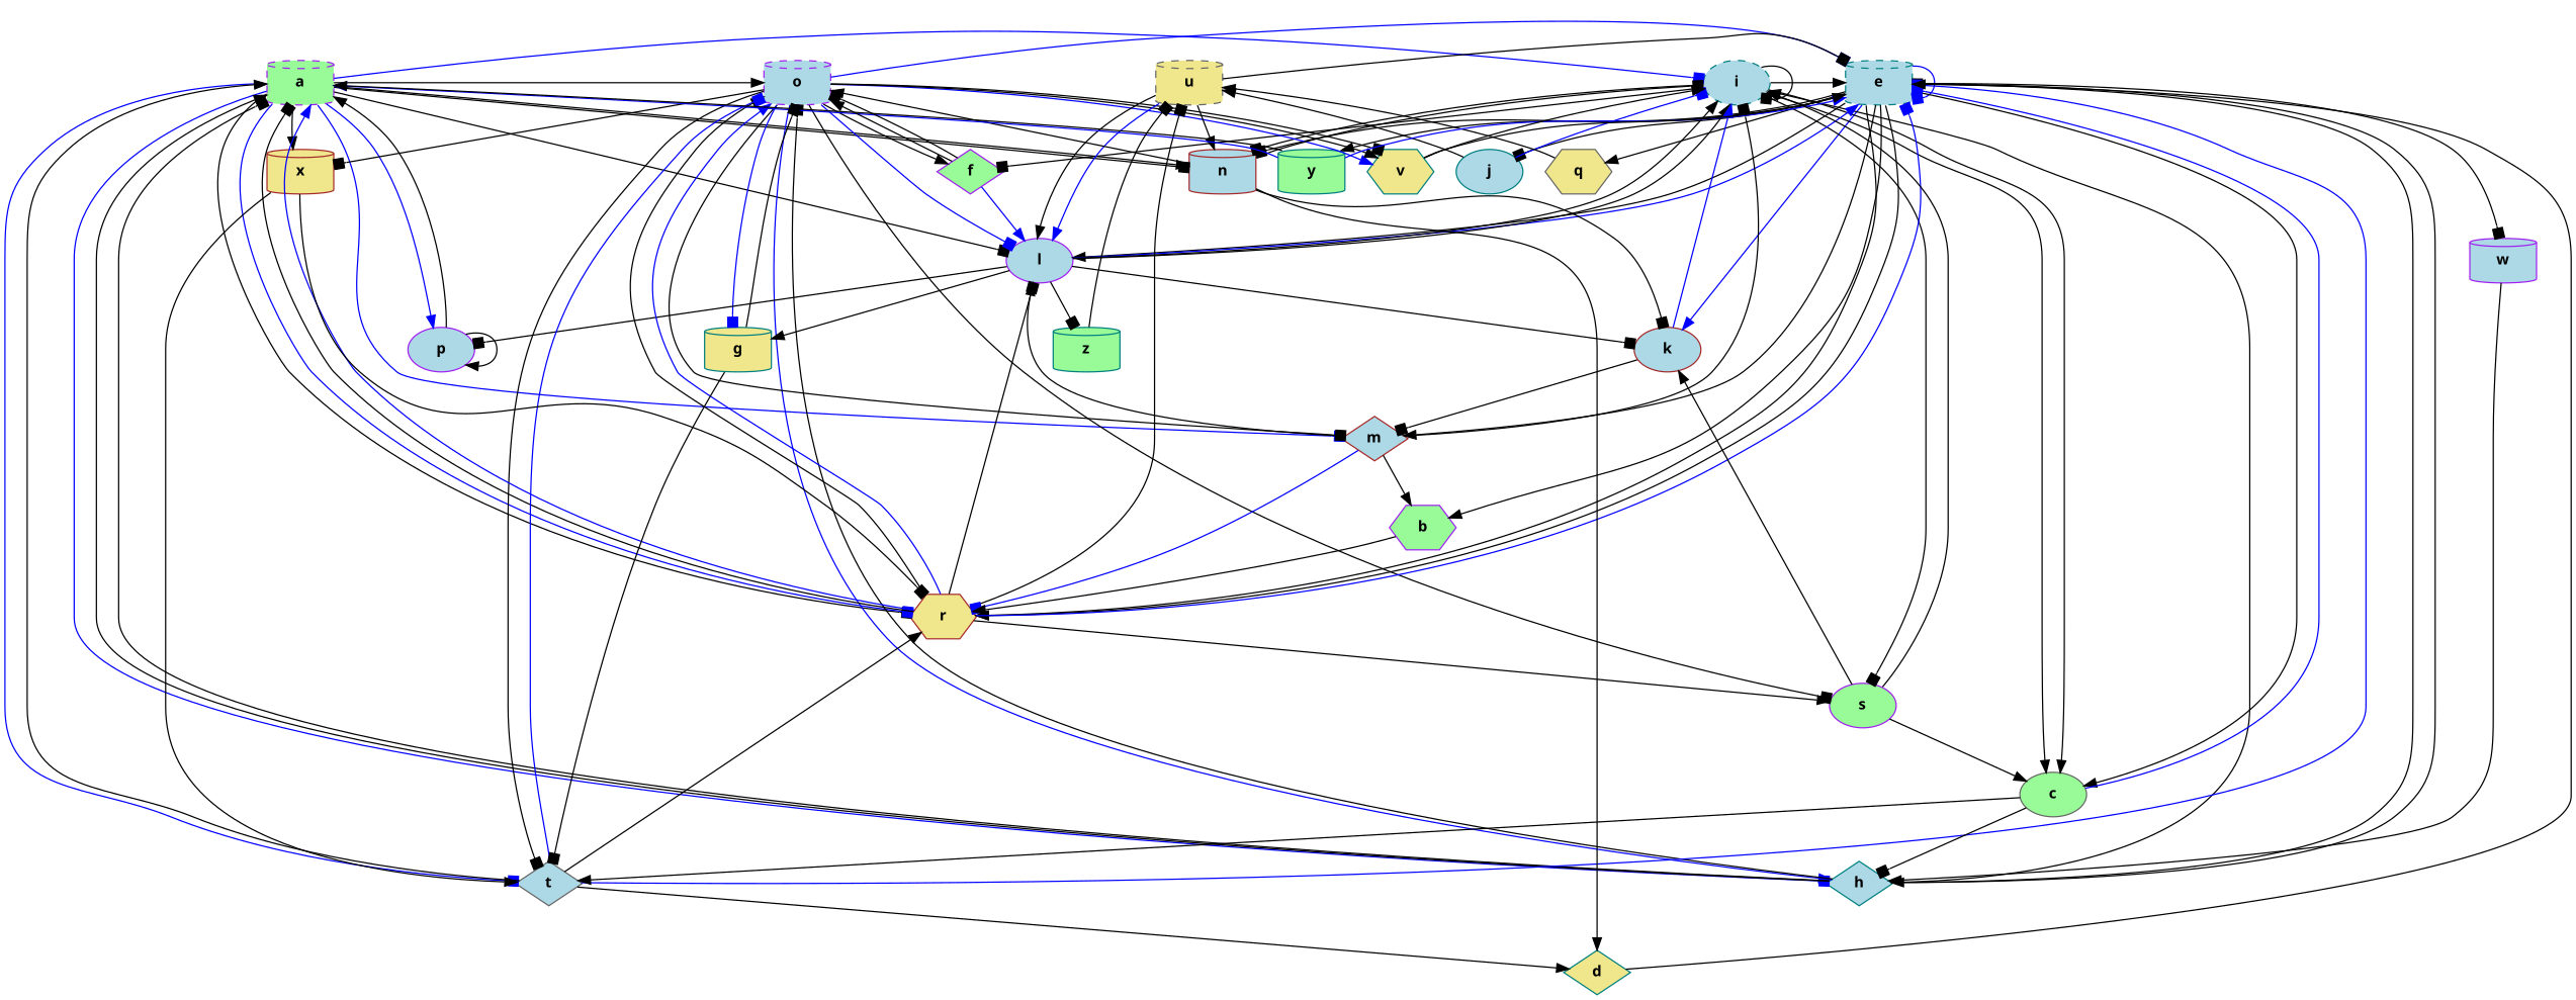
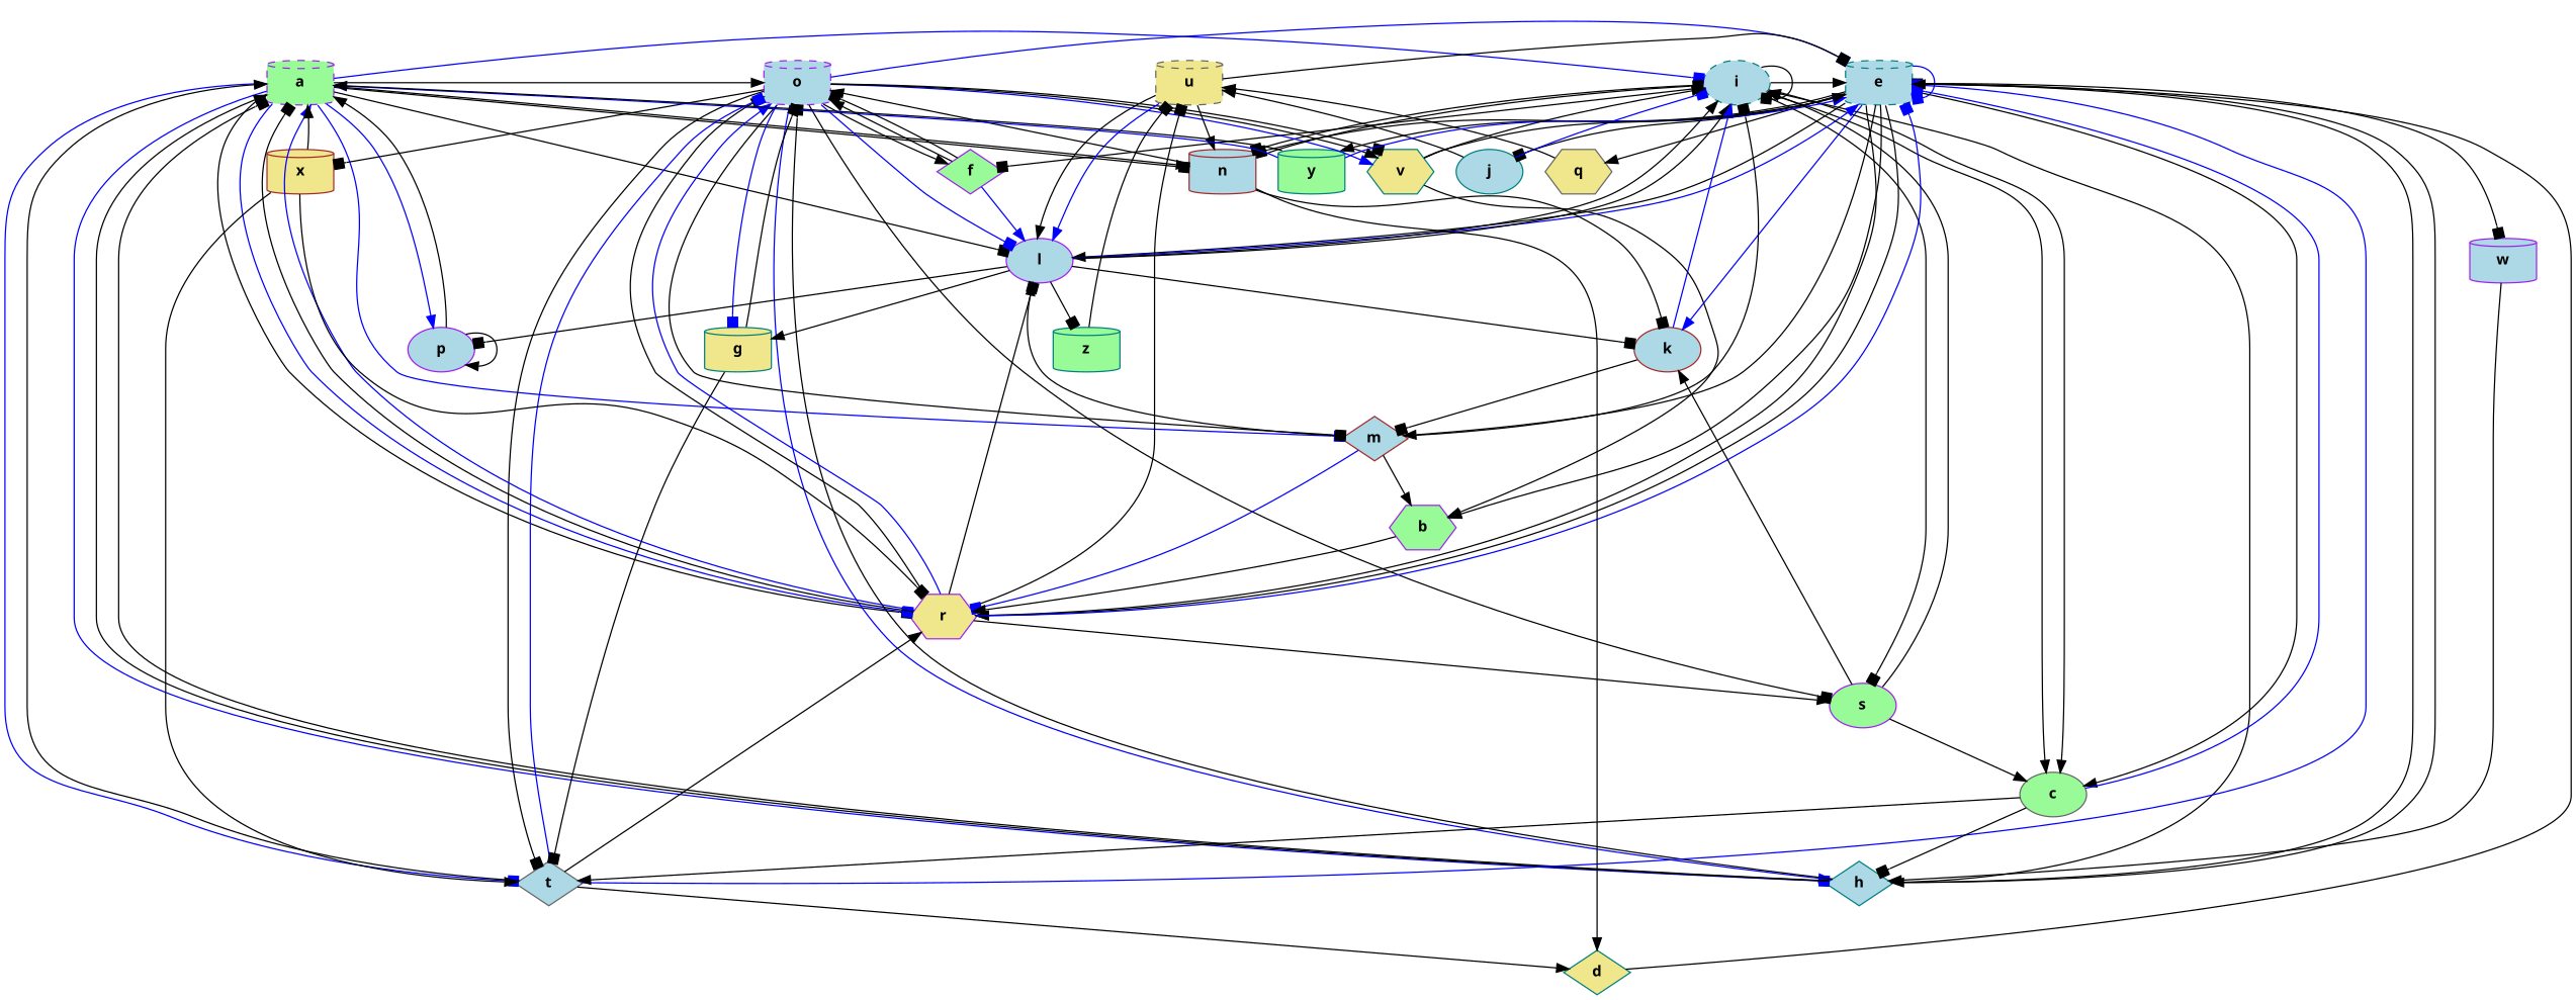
  digraph {
    node [color=teal fillcolor=lightblue fontname="Lucida Console Bold" fontsize=12 shape=cylinder style=filled]
    edge [arrowhead=normal fontsize=8 labelfontsize=10]
    n1 [color=purple fillcolor=palegreen label=a style="dashed,filled"]
    n2 [label=e style="dashed,filled"]
    n3 [label=i shape=ellipse style="dashed,filled"]
    n4 [color=purple label=o style="dashed,filled"]
    n5 [color=gray40 fillcolor=khaki label=u style="dashed,filled"]
    h [shape=diamond]
    l [color=purple shape=ellipse]
    p [color=purple shape=ellipse]
-   r [color=brown fillcolor=khaki shape=hexagon]
+   r [color=purple fillcolor=khaki shape=hexagon]
    t [color=gray40 shape=diamond]
    x [color=brown fillcolor=khaki]
    n [color=brown]
    m [color=brown shape=diamond]
    b [color=purple fillcolor=palegreen shape=hexagon]
    c [color=gray40 fillcolor=palegreen shape=ellipse]
    j [shape=ellipse]
    k [color=brown shape=ellipse]
    q [color=gray40 fillcolor=khaki shape=hexagon]
    y [fillcolor=palegreen]
    w [color=purple]
    f [color=purple fillcolor=palegreen shape=diamond]
    s [color=purple fillcolor=palegreen shape=ellipse]
    v [fillcolor=khaki shape=hexagon]
    g [fillcolor=khaki]
    z [fillcolor=palegreen]
    d [fillcolor=khaki shape=diamond]
    subgraph sub_1 {
      rank=same
      n1
      n2
      n3
      n4
      n5
    }
    n1 -> n3 [arrowhead=box color=blue]
    n1 -> n4
    n1 -> h [arrowhead=box color=blue]
    n1 -> l [arrowhead=box]
    n1 -> p [color=blue]
    n1 -> r [arrowhead=box]
    n1 -> r [arrowhead=box color=blue]
    n1 -> t [arrowhead=box color=blue]
-   n1 -> x
+   x -> n1
    n1 -> n [arrowhead=box]
    n1 -> n
    n1 -> m [arrowhead=box color=blue]
    n2 -> n2 [arrowhead=box color=blue]
    n2 -> h
    n2 -> l
    n2 -> r
    n2 -> r
    n2 -> n [arrowhead=box]
    n2 -> m
    n2 -> b
    n2 -> c
    n2 -> j [arrowhead=box]
    n2 -> k [color=blue]
    n2 -> q
    n2 -> y
    n2 -> w [arrowhead=box]
    n3 -> n2
    n3 -> n3 [arrowhead=box]
    n3 -> n [arrowhead=box]
    n3 -> c
    n3 -> c
    n3 -> f [arrowhead=box]
    n3 -> s [arrowhead=box]
    n4 -> n2 [arrowhead=box color=blue]
    n4 -> h [color=blue]
    n4 -> l [arrowhead=box color=blue]
    n4 -> t [arrowhead=box]
    n4 -> x [arrowhead=box]
    n4 -> m [arrowhead=box]
    n4 -> f
    n4 -> s [arrowhead=box]
    n4 -> v [color=blue]
    n4 -> v
    n4 -> v [arrowhead=box]
    n4 -> g [arrowhead=box color=blue]
    n5 -> n2 [arrowhead=box]
    n5 -> l
    n5 -> l [color=blue]
    n5 -> n
    h -> n1
    h -> n1 [arrowhead=box]
    h -> n2 [arrowhead=box]
    h -> n3
    h -> n4 [arrowhead=box]
    l -> n2 [color=blue]
    l -> n3
    l -> n3
    l -> p [arrowhead=box]
    l -> k [arrowhead=box]
    l -> g
    l -> z [arrowhead=box]
    p -> n1
    p -> p
    r -> n1 [arrowhead=box]
    r -> n1 [color=blue]
    r -> n2 [arrowhead=box color=blue]
    r -> n4
    r -> n4 [color=blue]
    r -> n5 [arrowhead=box]
    r -> l [arrowhead=box]
    r -> s
    t -> n1
    t -> n2 [arrowhead=box color=blue]
    t -> n4 [arrowhead=box color=blue]
    t -> r
    t -> d
    x -> r [arrowhead=box]
    x -> t
    n -> n3 [arrowhead=box]
    n -> n4
    n -> k [arrowhead=box]
    n -> d
    m -> n3 [arrowhead=box]
    m -> l
    m -> r [arrowhead=box color=blue]
    m -> b
    b -> r
    c -> n2 [arrowhead=box color=blue]
    c -> h [arrowhead=box]
    c -> t
    j -> n3 [arrowhead=box color=blue]
    j -> n5
    k -> n3 [color=blue]
    k -> m [arrowhead=box]
    q -> n5
    y -> n1 [color=blue]
    y -> n1
    y -> n2 [color=blue]
    w -> h
    f -> n4
    f -> n4 [arrowhead=box]
    f -> l [color=blue]
    s -> n3
    s -> c
    s -> k
    v -> n2
    v -> n3
+   v -> b
    g -> n4 [arrowhead=box]
    g -> t [arrowhead=box]
    z -> n5 [arrowhead=box]
    d -> n2
  }
